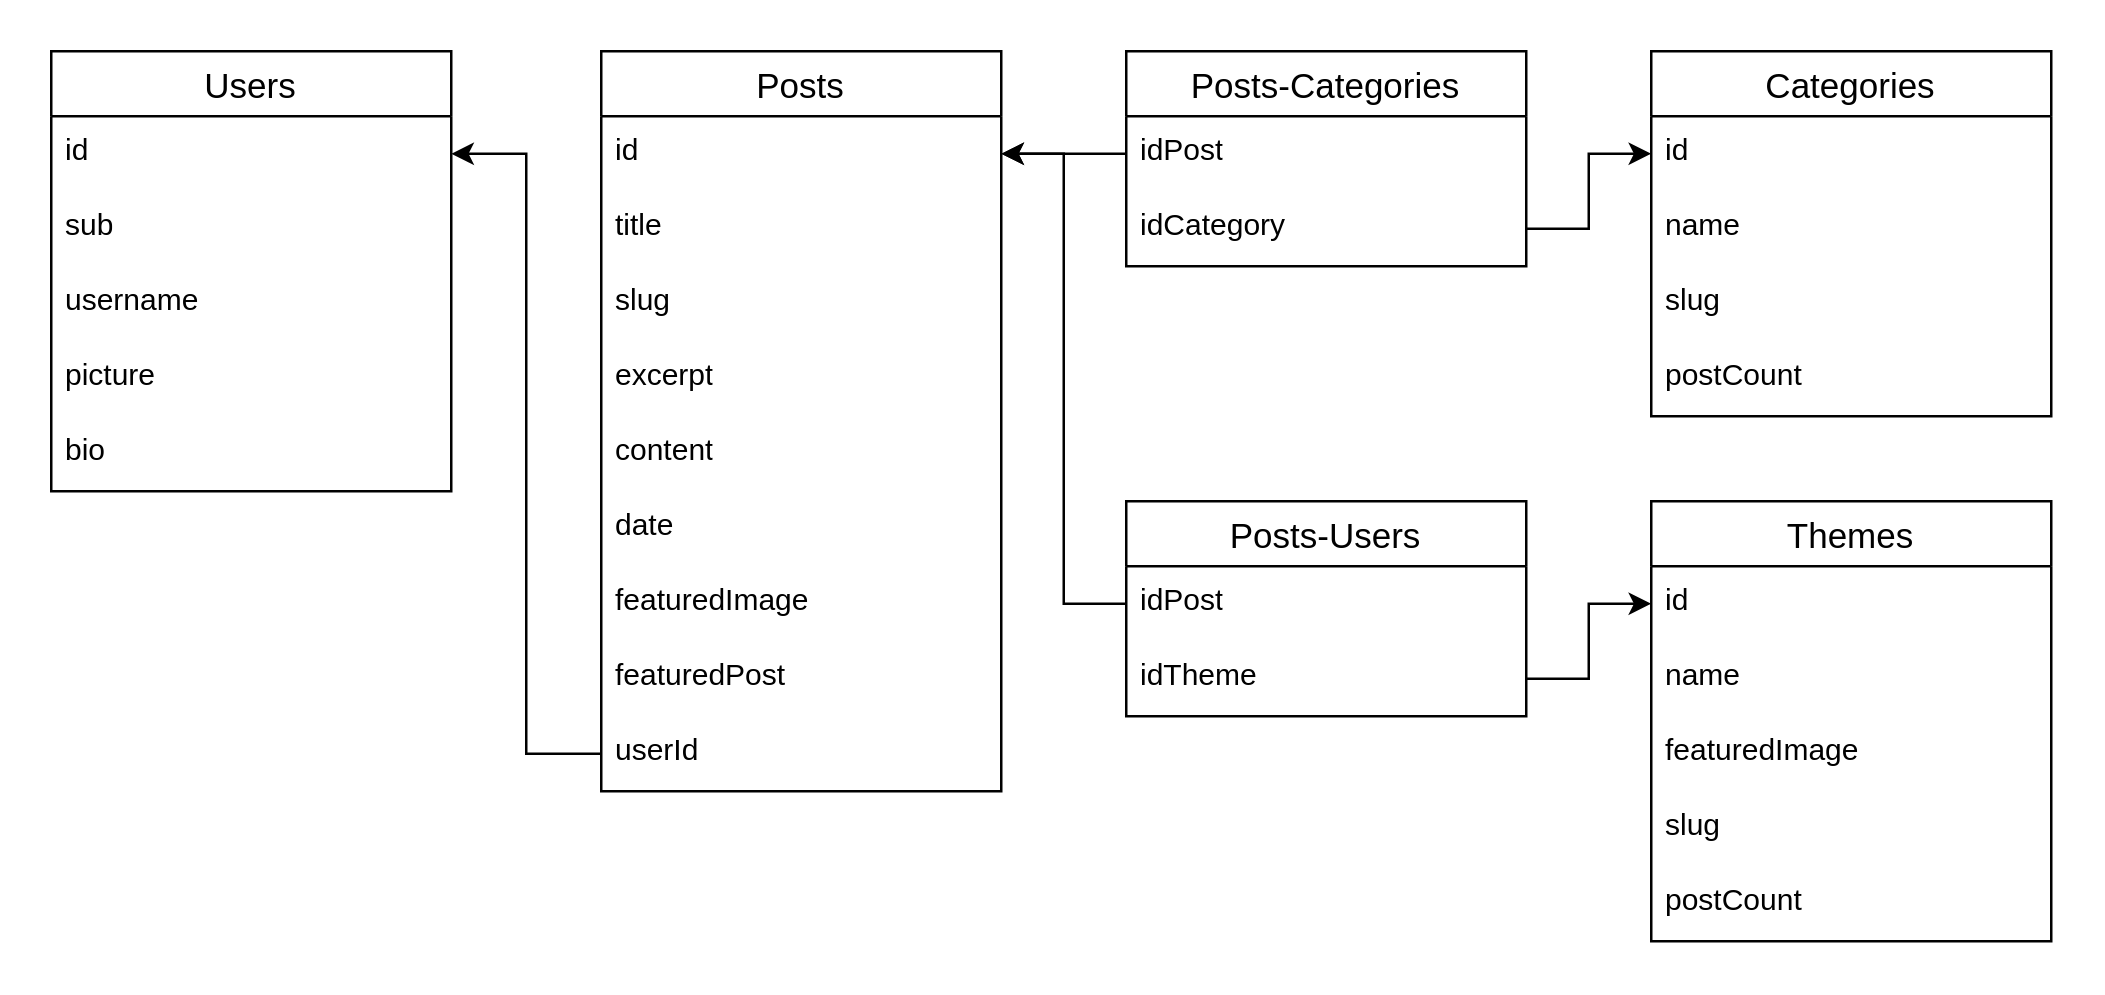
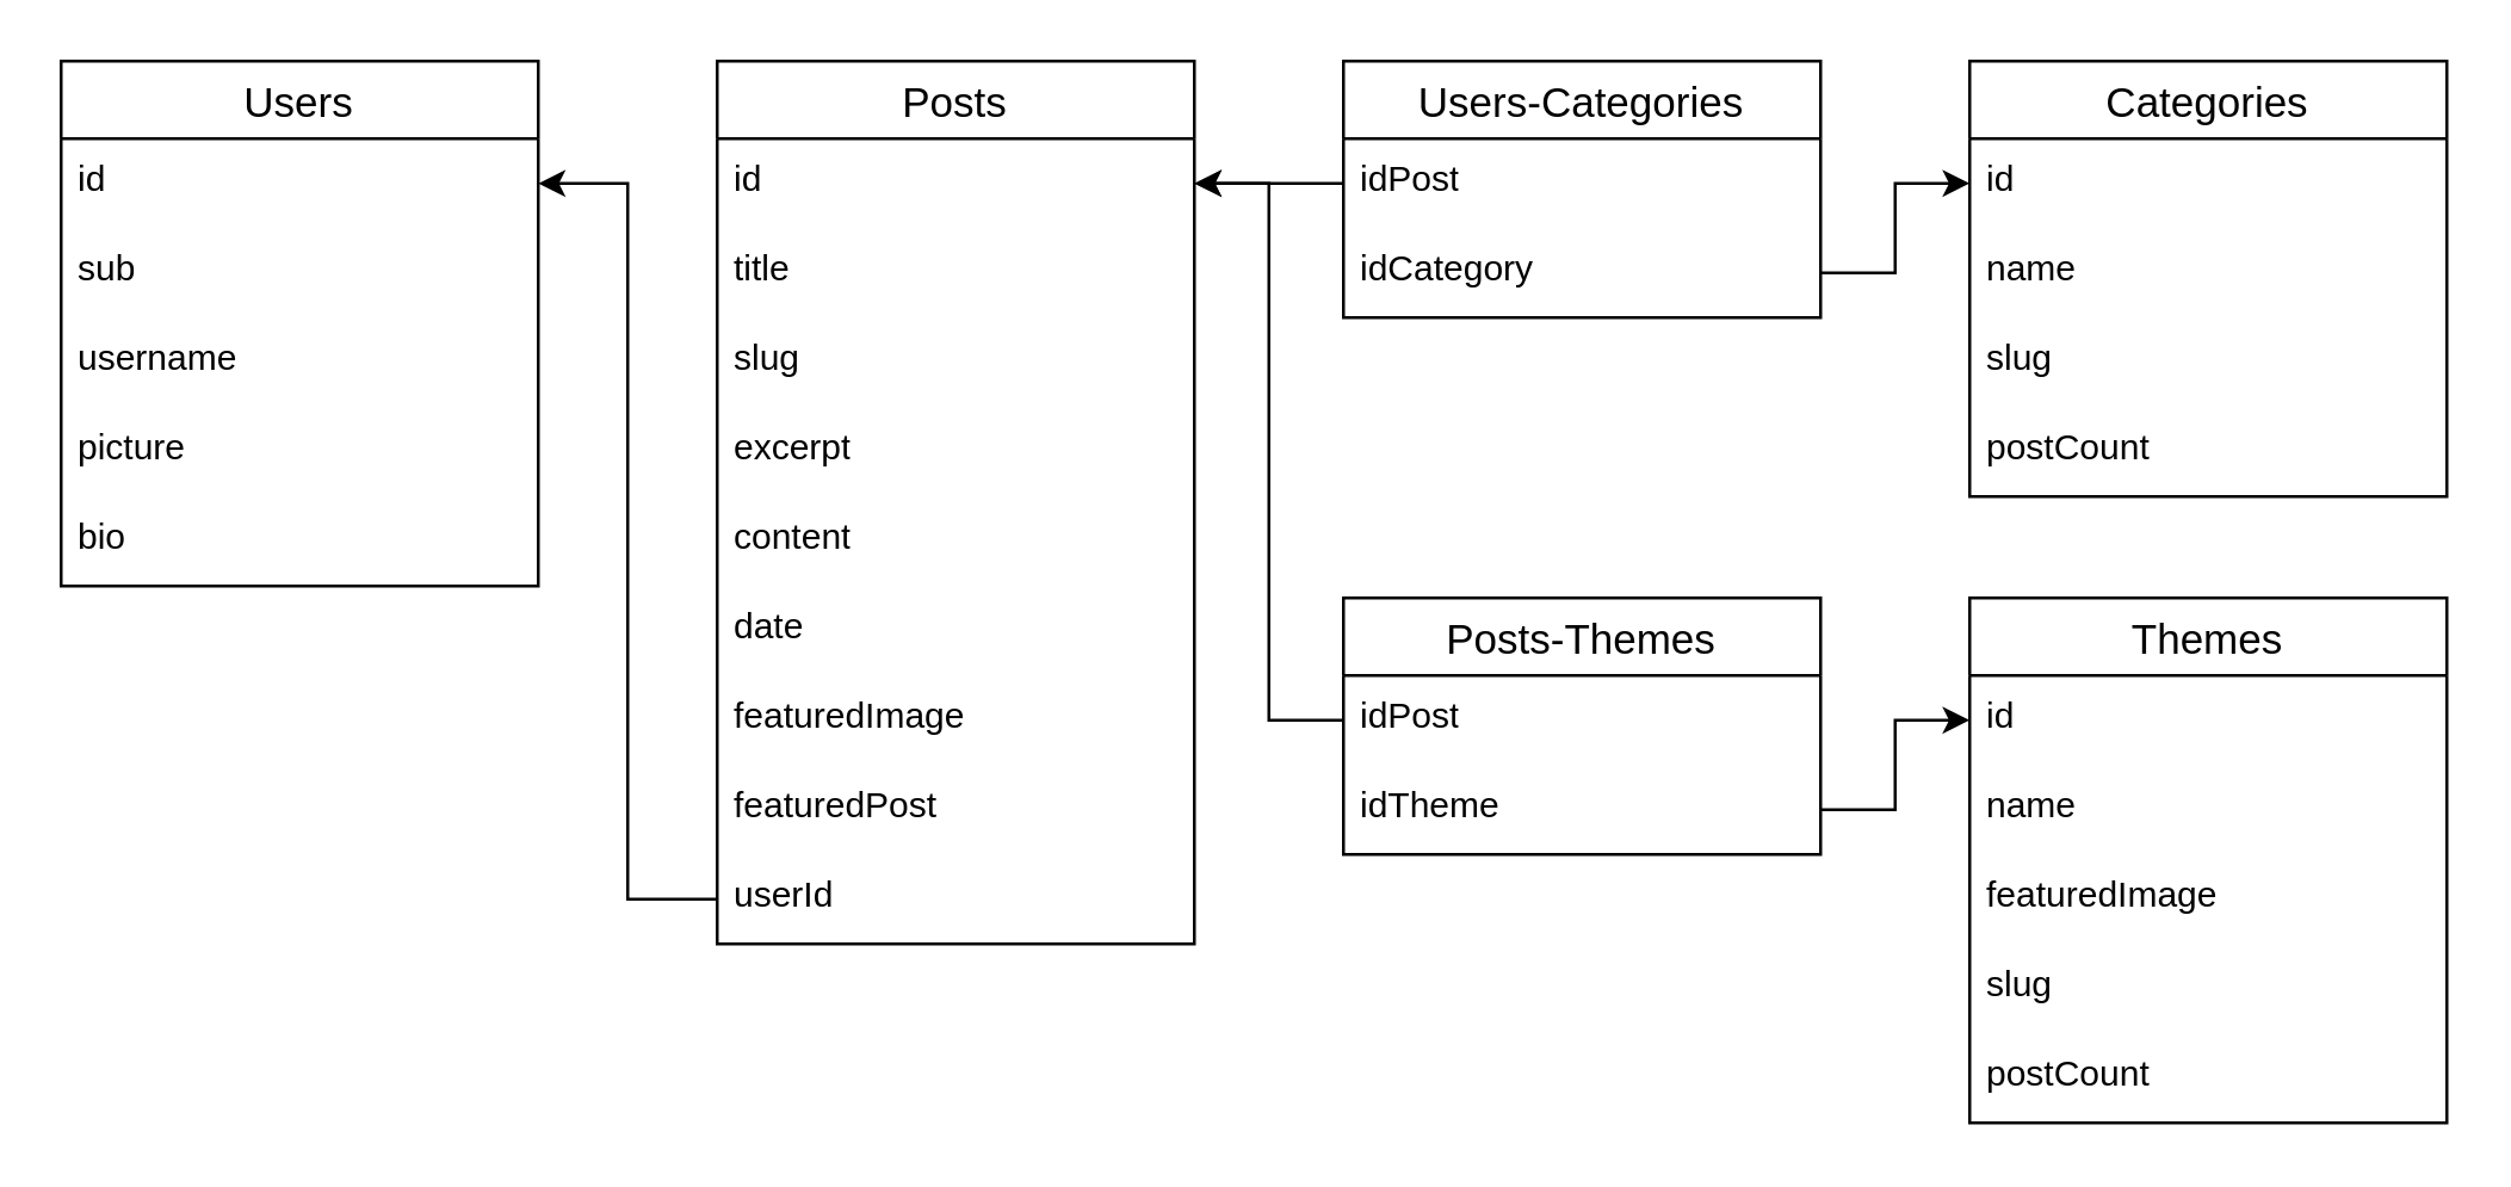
  <mxCell id="0" />
  <mxCell id="1" parent="0" />
  <mxCell id="2" value="Users" style="swimlane;fontStyle=0;childLayout=stackLayout;horizontal=1;startSize=26;horizontalStack=0;resizeParent=1;resizeParentMax=0;resizeLast=0;collapsible=1;marginBottom=0;align=center;fontSize=14;" vertex="1" parent="1"><mxGeometry x="20" y="20" width="160" height="176" as="geometry" /></mxCell>
  <mxCell id="3" value="id" style="text;strokeColor=none;fillColor=none;spacingLeft=4;spacingRight=4;overflow=hidden;rotatable=0;points=[[0,0.5],[1,0.5]];portConstraint=eastwest;fontSize=12;whiteSpace=wrap;html=1;" vertex="1" parent="2"><mxGeometry y="26" width="160" height="30" as="geometry" /></mxCell>
  <mxCell id="4" value="sub" style="text;strokeColor=none;fillColor=none;spacingLeft=4;spacingRight=4;overflow=hidden;rotatable=0;points=[[0,0.5],[1,0.5]];portConstraint=eastwest;fontSize=12;whiteSpace=wrap;html=1;" vertex="1" parent="2"><mxGeometry y="56" width="160" height="30" as="geometry" /></mxCell>
  <mxCell id="5" value="username" style="text;strokeColor=none;fillColor=none;spacingLeft=4;spacingRight=4;overflow=hidden;rotatable=0;points=[[0,0.5],[1,0.5]];portConstraint=eastwest;fontSize=12;whiteSpace=wrap;html=1;" vertex="1" parent="2"><mxGeometry y="86" width="160" height="30" as="geometry" /></mxCell>
  <mxCell id="6" value="picture" style="text;strokeColor=none;fillColor=none;spacingLeft=4;spacingRight=4;overflow=hidden;rotatable=0;points=[[0,0.5],[1,0.5]];portConstraint=eastwest;fontSize=12;whiteSpace=wrap;html=1;" vertex="1" parent="2"><mxGeometry y="116" width="160" height="30" as="geometry" /></mxCell>
  <mxCell id="7" value="bio" style="text;strokeColor=none;fillColor=none;spacingLeft=4;spacingRight=4;overflow=hidden;rotatable=0;points=[[0,0.5],[1,0.5]];portConstraint=eastwest;fontSize=12;whiteSpace=wrap;html=1;" vertex="1" parent="2"><mxGeometry y="146" width="160" height="30" as="geometry" /></mxCell>
  <mxCell id="8" value="Posts" style="swimlane;fontStyle=0;childLayout=stackLayout;horizontal=1;startSize=26;horizontalStack=0;resizeParent=1;resizeParentMax=0;resizeLast=0;collapsible=1;marginBottom=0;align=center;fontSize=14;" vertex="1" parent="1"><mxGeometry x="240" y="20" width="160" height="296" as="geometry" /></mxCell>
  <mxCell id="9" value="id" style="text;strokeColor=none;fillColor=none;spacingLeft=4;spacingRight=4;overflow=hidden;rotatable=0;points=[[0,0.5],[1,0.5]];portConstraint=eastwest;fontSize=12;whiteSpace=wrap;html=1;" vertex="1" parent="8"><mxGeometry y="26" width="160" height="30" as="geometry" /></mxCell>
  <mxCell id="10" value="title" style="text;strokeColor=none;fillColor=none;spacingLeft=4;spacingRight=4;overflow=hidden;rotatable=0;points=[[0,0.5],[1,0.5]];portConstraint=eastwest;fontSize=12;whiteSpace=wrap;html=1;" vertex="1" parent="8"><mxGeometry y="56" width="160" height="30" as="geometry" /></mxCell>
  <mxCell id="11" value="slug" style="text;strokeColor=none;fillColor=none;spacingLeft=4;spacingRight=4;overflow=hidden;rotatable=0;points=[[0,0.5],[1,0.5]];portConstraint=eastwest;fontSize=12;whiteSpace=wrap;html=1;" vertex="1" parent="8"><mxGeometry y="86" width="160" height="30" as="geometry" /></mxCell>
  <mxCell id="12" value="excerpt" style="text;strokeColor=none;fillColor=none;spacingLeft=4;spacingRight=4;overflow=hidden;rotatable=0;points=[[0,0.5],[1,0.5]];portConstraint=eastwest;fontSize=12;whiteSpace=wrap;html=1;" vertex="1" parent="8"><mxGeometry y="116" width="160" height="30" as="geometry" /></mxCell>
  <mxCell id="13" value="content" style="text;strokeColor=none;fillColor=none;spacingLeft=4;spacingRight=4;overflow=hidden;rotatable=0;points=[[0,0.5],[1,0.5]];portConstraint=eastwest;fontSize=12;whiteSpace=wrap;html=1;" vertex="1" parent="8"><mxGeometry y="146" width="160" height="30" as="geometry" /></mxCell>
  <mxCell id="14" value="date" style="text;strokeColor=none;fillColor=none;spacingLeft=4;spacingRight=4;overflow=hidden;rotatable=0;points=[[0,0.5],[1,0.5]];portConstraint=eastwest;fontSize=12;whiteSpace=wrap;html=1;" vertex="1" parent="8"><mxGeometry y="176" width="160" height="30" as="geometry" /></mxCell>
  <mxCell id="15" value="featuredImage" style="text;strokeColor=none;fillColor=none;spacingLeft=4;spacingRight=4;overflow=hidden;rotatable=0;points=[[0,0.5],[1,0.5]];portConstraint=eastwest;fontSize=12;whiteSpace=wrap;html=1;" vertex="1" parent="8"><mxGeometry y="206" width="160" height="30" as="geometry" /></mxCell>
  <mxCell id="16" value="featuredPost" style="text;strokeColor=none;fillColor=none;spacingLeft=4;spacingRight=4;overflow=hidden;rotatable=0;points=[[0,0.5],[1,0.5]];portConstraint=eastwest;fontSize=12;whiteSpace=wrap;html=1;" vertex="1" parent="8"><mxGeometry y="236" width="160" height="30" as="geometry" /></mxCell>
  <mxCell id="17" value="userId" style="text;strokeColor=none;fillColor=none;spacingLeft=4;spacingRight=4;overflow=hidden;rotatable=0;points=[[0,0.5],[1,0.5]];portConstraint=eastwest;fontSize=12;whiteSpace=wrap;html=1;dashed=1;" vertex="1" parent="8"><mxGeometry y="266" width="160" height="30" as="geometry" /></mxCell>
  <mxCell id="18" style="edgeStyle=orthogonalEdgeStyle;rounded=0;orthogonalLoop=1;jettySize=auto;html=1;exitX=1;exitY=0.5;exitDx=0;exitDy=0;entryX=0;entryY=0.5;entryDx=0;entryDy=0;startArrow=classic;startFill=1;endArrow=none;endFill=0;" edge="1" parent="1" source="3" target="17"><mxGeometry relative="1" as="geometry" /></mxCell>
  <mxCell id="19" value="Categories" style="swimlane;fontStyle=0;childLayout=stackLayout;horizontal=1;startSize=26;horizontalStack=0;resizeParent=1;resizeParentMax=0;resizeLast=0;collapsible=1;marginBottom=0;align=center;fontSize=14;" vertex="1" parent="1"><mxGeometry x="660" y="20" width="160" height="146" as="geometry" /></mxCell>
  <mxCell id="20" value="id" style="text;strokeColor=none;fillColor=none;spacingLeft=4;spacingRight=4;overflow=hidden;rotatable=0;points=[[0,0.5],[1,0.5]];portConstraint=eastwest;fontSize=12;whiteSpace=wrap;html=1;" vertex="1" parent="19"><mxGeometry y="26" width="160" height="30" as="geometry" /></mxCell>
  <mxCell id="21" value="name" style="text;strokeColor=none;fillColor=none;spacingLeft=4;spacingRight=4;overflow=hidden;rotatable=0;points=[[0,0.5],[1,0.5]];portConstraint=eastwest;fontSize=12;whiteSpace=wrap;html=1;" vertex="1" parent="19"><mxGeometry y="56" width="160" height="30" as="geometry" /></mxCell>
  <mxCell id="22" value="slug" style="text;strokeColor=none;fillColor=none;spacingLeft=4;spacingRight=4;overflow=hidden;rotatable=0;points=[[0,0.5],[1,0.5]];portConstraint=eastwest;fontSize=12;whiteSpace=wrap;html=1;" vertex="1" parent="19"><mxGeometry y="86" width="160" height="30" as="geometry" /></mxCell>
  <mxCell id="23" value="postCount" style="text;strokeColor=none;fillColor=none;spacingLeft=4;spacingRight=4;overflow=hidden;rotatable=0;points=[[0,0.5],[1,0.5]];portConstraint=eastwest;fontSize=12;whiteSpace=wrap;html=1;" vertex="1" parent="19"><mxGeometry y="116" width="160" height="30" as="geometry" /></mxCell>
- <mxCell id="24" value="Posts-Categories" style="swimlane;fontStyle=0;childLayout=stackLayout;horizontal=1;startSize=26;horizontalStack=0;resizeParent=1;resizeParentMax=0;resizeLast=0;collapsible=1;marginBottom=0;align=center;fontSize=14;" vertex="1" parent="1"><mxGeometry x="450" y="20" width="160" height="86" as="geometry" /></mxCell>
+ <mxCell id="24" value="Users-Categories" style="swimlane;fontStyle=0;childLayout=stackLayout;horizontal=1;startSize=26;horizontalStack=0;resizeParent=1;resizeParentMax=0;resizeLast=0;collapsible=1;marginBottom=0;align=center;fontSize=14;" vertex="1" parent="1"><mxGeometry x="450" y="20" width="160" height="86" as="geometry" /></mxCell>
  <mxCell id="25" value="idPost" style="text;strokeColor=none;fillColor=none;spacingLeft=4;spacingRight=4;overflow=hidden;rotatable=0;points=[[0,0.5],[1,0.5]];portConstraint=eastwest;fontSize=12;whiteSpace=wrap;html=1;" vertex="1" parent="24"><mxGeometry y="26" width="160" height="30" as="geometry" /></mxCell>
  <mxCell id="26" value="idCategory" style="text;strokeColor=none;fillColor=none;spacingLeft=4;spacingRight=4;overflow=hidden;rotatable=0;points=[[0,0.5],[1,0.5]];portConstraint=eastwest;fontSize=12;whiteSpace=wrap;html=1;" vertex="1" parent="24"><mxGeometry y="56" width="160" height="30" as="geometry" /></mxCell>
  <mxCell id="27" style="edgeStyle=orthogonalEdgeStyle;rounded=0;orthogonalLoop=1;jettySize=auto;html=1;exitX=0;exitY=0.5;exitDx=0;exitDy=0;entryX=1;entryY=0.5;entryDx=0;entryDy=0;" edge="1" parent="1" source="25" target="9"><mxGeometry relative="1" as="geometry" /></mxCell>
  <mxCell id="28" style="edgeStyle=orthogonalEdgeStyle;rounded=0;orthogonalLoop=1;jettySize=auto;html=1;exitX=1;exitY=0.5;exitDx=0;exitDy=0;entryX=0;entryY=0.5;entryDx=0;entryDy=0;" edge="1" parent="1" source="26" target="20"><mxGeometry relative="1" as="geometry" /></mxCell>
  <mxCell id="29" value="Themes" style="swimlane;fontStyle=0;childLayout=stackLayout;horizontal=1;startSize=26;horizontalStack=0;resizeParent=1;resizeParentMax=0;resizeLast=0;collapsible=1;marginBottom=0;align=center;fontSize=14;" vertex="1" parent="1"><mxGeometry x="660" y="200" width="160" height="176" as="geometry" /></mxCell>
  <mxCell id="30" value="id" style="text;strokeColor=none;fillColor=none;spacingLeft=4;spacingRight=4;overflow=hidden;rotatable=0;points=[[0,0.5],[1,0.5]];portConstraint=eastwest;fontSize=12;whiteSpace=wrap;html=1;" vertex="1" parent="29"><mxGeometry y="26" width="160" height="30" as="geometry" /></mxCell>
  <mxCell id="31" value="name" style="text;strokeColor=none;fillColor=none;spacingLeft=4;spacingRight=4;overflow=hidden;rotatable=0;points=[[0,0.5],[1,0.5]];portConstraint=eastwest;fontSize=12;whiteSpace=wrap;html=1;" vertex="1" parent="29"><mxGeometry y="56" width="160" height="30" as="geometry" /></mxCell>
  <mxCell id="32" value="featuredImage" style="text;strokeColor=none;fillColor=none;spacingLeft=4;spacingRight=4;overflow=hidden;rotatable=0;points=[[0,0.5],[1,0.5]];portConstraint=eastwest;fontSize=12;whiteSpace=wrap;html=1;" vertex="1" parent="29"><mxGeometry y="86" width="160" height="30" as="geometry" /></mxCell>
  <mxCell id="33" value="slug" style="text;strokeColor=none;fillColor=none;spacingLeft=4;spacingRight=4;overflow=hidden;rotatable=0;points=[[0,0.5],[1,0.5]];portConstraint=eastwest;fontSize=12;whiteSpace=wrap;html=1;" vertex="1" parent="29"><mxGeometry y="116" width="160" height="30" as="geometry" /></mxCell>
  <mxCell id="34" value="postCount" style="text;strokeColor=none;fillColor=none;spacingLeft=4;spacingRight=4;overflow=hidden;rotatable=0;points=[[0,0.5],[1,0.5]];portConstraint=eastwest;fontSize=12;whiteSpace=wrap;html=1;" vertex="1" parent="29"><mxGeometry y="146" width="160" height="30" as="geometry" /></mxCell>
- <mxCell id="35" value="Posts-Users" style="swimlane;fontStyle=0;childLayout=stackLayout;horizontal=1;startSize=26;horizontalStack=0;resizeParent=1;resizeParentMax=0;resizeLast=0;collapsible=1;marginBottom=0;align=center;fontSize=14;" vertex="1" parent="1"><mxGeometry x="450" y="200" width="160" height="86" as="geometry" /></mxCell>
+ <mxCell id="35" value="Posts-Themes" style="swimlane;fontStyle=0;childLayout=stackLayout;horizontal=1;startSize=26;horizontalStack=0;resizeParent=1;resizeParentMax=0;resizeLast=0;collapsible=1;marginBottom=0;align=center;fontSize=14;" vertex="1" parent="1"><mxGeometry x="450" y="200" width="160" height="86" as="geometry" /></mxCell>
  <mxCell id="36" value="idPost" style="text;strokeColor=none;fillColor=none;spacingLeft=4;spacingRight=4;overflow=hidden;rotatable=0;points=[[0,0.5],[1,0.5]];portConstraint=eastwest;fontSize=12;whiteSpace=wrap;html=1;" vertex="1" parent="35"><mxGeometry y="26" width="160" height="30" as="geometry" /></mxCell>
  <mxCell id="37" value="idTheme" style="text;strokeColor=none;fillColor=none;spacingLeft=4;spacingRight=4;overflow=hidden;rotatable=0;points=[[0,0.5],[1,0.5]];portConstraint=eastwest;fontSize=12;whiteSpace=wrap;html=1;" vertex="1" parent="35"><mxGeometry y="56" width="160" height="30" as="geometry" /></mxCell>
  <mxCell id="38" style="edgeStyle=orthogonalEdgeStyle;rounded=0;orthogonalLoop=1;jettySize=auto;html=1;exitX=1;exitY=0.5;exitDx=0;exitDy=0;entryX=0;entryY=0.5;entryDx=0;entryDy=0;" edge="1" parent="1" source="37" target="30"><mxGeometry relative="1" as="geometry" /></mxCell>
  <mxCell id="39" style="edgeStyle=orthogonalEdgeStyle;rounded=0;orthogonalLoop=1;jettySize=auto;html=1;exitX=0;exitY=0.5;exitDx=0;exitDy=0;entryX=1;entryY=0.5;entryDx=0;entryDy=0;" edge="1" parent="1" source="36" target="9"><mxGeometry relative="1" as="geometry" /></mxCell>
